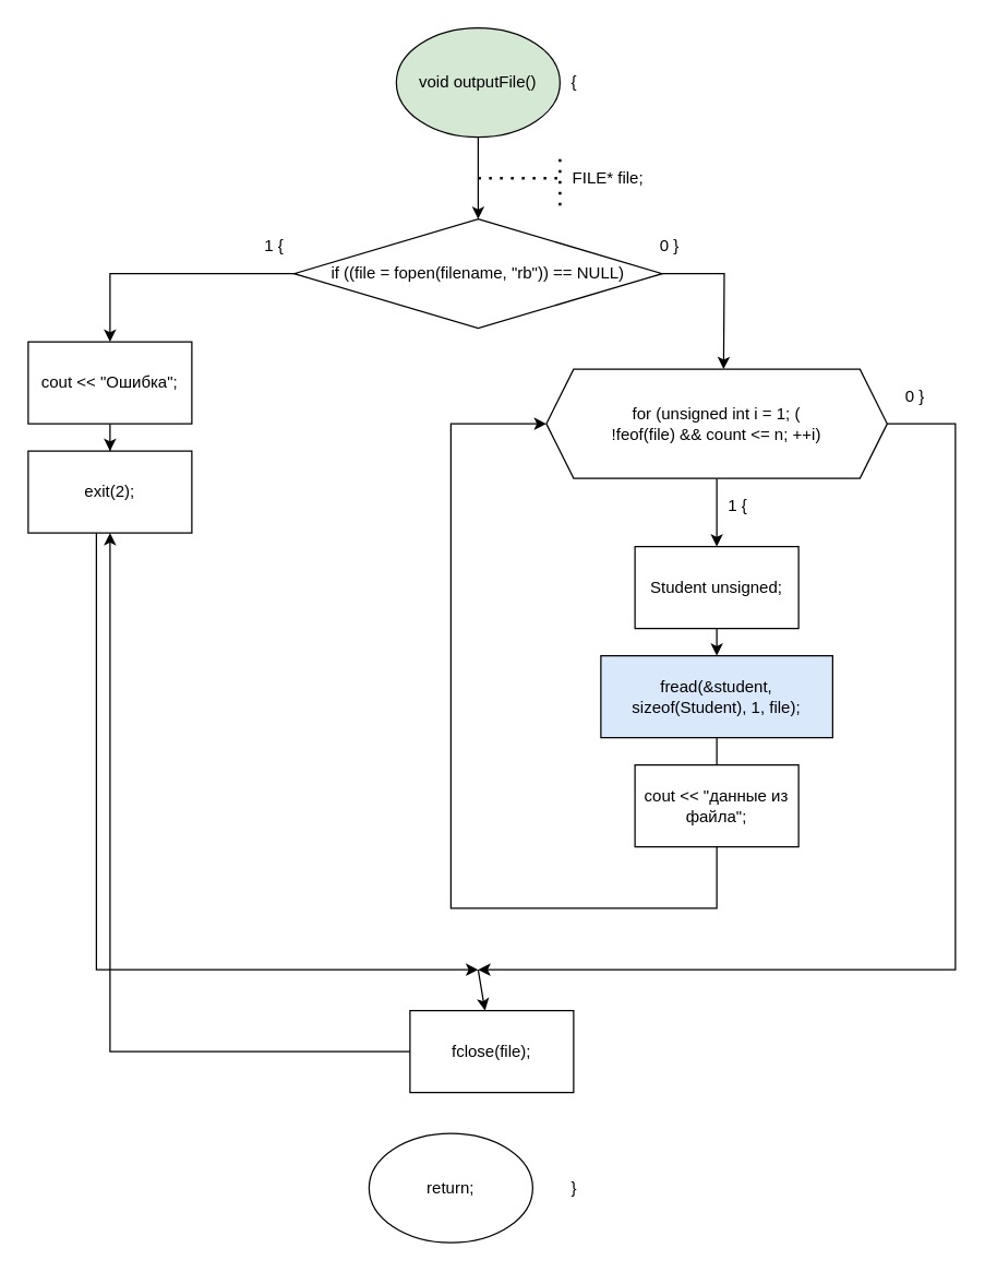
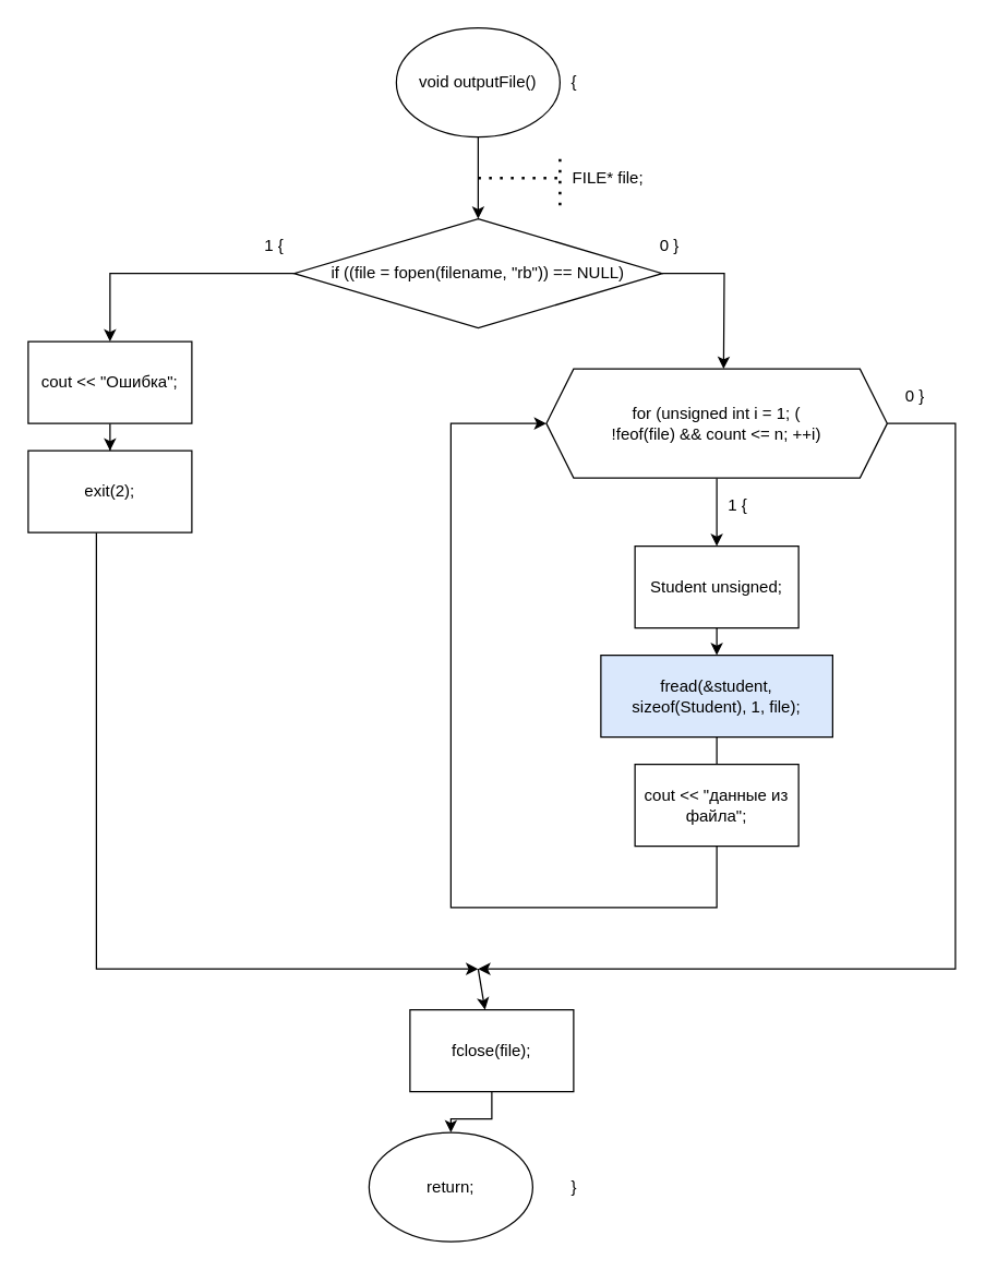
  <mxCell id="0" />
  <mxCell id="1" parent="0" />
  <mxCell id="2" style="edgeStyle=orthogonalEdgeStyle;rounded=0;orthogonalLoop=1;jettySize=auto;html=1;" edge="1" parent="1" source="3"><mxGeometry relative="1" as="geometry"><mxPoint x="350" y="160" as="targetPoint" /></mxGeometry></mxCell>
- <mxCell id="3" value="void outputFile()" style="ellipse;whiteSpace=wrap;html=1;fillColor=#d5e8d4;" vertex="1" parent="1"><mxGeometry x="290" y="20" width="120" height="80" as="geometry" /></mxCell>
+ <mxCell id="3" value="void outputFile()" style="ellipse;whiteSpace=wrap;html=1;" vertex="1" parent="1"><mxGeometry x="290" y="20" width="120" height="80" as="geometry" /></mxCell>
  <mxCell id="4" value="" style="endArrow=none;dashed=1;html=1;dashPattern=1 3;strokeWidth=2;" edge="1" parent="1"><mxGeometry width="50" height="50" relative="1" as="geometry"><mxPoint x="350" y="130" as="sourcePoint" /><mxPoint x="410" y="130" as="targetPoint" /></mxGeometry></mxCell>
  <mxCell id="5" value="FILE* file;" style="text;html=1;align=center;verticalAlign=middle;resizable=0;points=[];autosize=1;" vertex="1" parent="1"><mxGeometry x="410" y="120" width="70" height="20" as="geometry" /></mxCell>
  <mxCell id="6" value="" style="endArrow=none;dashed=1;html=1;dashPattern=1 3;strokeWidth=2;" edge="1" parent="1"><mxGeometry width="50" height="50" relative="1" as="geometry"><mxPoint x="410" y="150" as="sourcePoint" /><mxPoint x="410" y="110" as="targetPoint" /></mxGeometry></mxCell>
  <mxCell id="7" style="edgeStyle=orthogonalEdgeStyle;rounded=0;orthogonalLoop=1;jettySize=auto;html=1;" edge="1" parent="1" source="9" target="11"><mxGeometry relative="1" as="geometry"><mxPoint x="190" y="270" as="targetPoint" /></mxGeometry></mxCell>
  <mxCell id="8" style="edgeStyle=orthogonalEdgeStyle;rounded=0;orthogonalLoop=1;jettySize=auto;html=1;" edge="1" parent="1" source="9"><mxGeometry relative="1" as="geometry"><mxPoint x="530" y="270" as="targetPoint" /></mxGeometry></mxCell>
  <mxCell id="9" value="if ((file = fopen(filename, &quot;rb&quot;)) == NULL)" style="rhombus;whiteSpace=wrap;html=1;" vertex="1" parent="1"><mxGeometry x="215" y="160" width="270" height="80" as="geometry" /></mxCell>
  <mxCell id="10" value="" style="edgeStyle=orthogonalEdgeStyle;rounded=0;orthogonalLoop=1;jettySize=auto;html=1;" edge="1" parent="1" source="11" target="17"><mxGeometry relative="1" as="geometry" /></mxCell>
  <mxCell id="11" value="cout &amp;lt;&amp;lt; &quot;Ошибка&quot;;" style="rounded=0;whiteSpace=wrap;html=1;" vertex="1" parent="1"><mxGeometry x="20" y="250" width="120" height="60" as="geometry" /></mxCell>
  <mxCell id="12" value="1 {" style="text;html=1;align=center;verticalAlign=middle;resizable=0;points=[];autosize=1;" vertex="1" parent="1"><mxGeometry x="185" y="170" width="30" height="20" as="geometry" /></mxCell>
  <mxCell id="13" style="edgeStyle=orthogonalEdgeStyle;rounded=0;orthogonalLoop=1;jettySize=auto;html=1;" edge="1" parent="1" source="15" target="20"><mxGeometry relative="1" as="geometry"><mxPoint x="525" y="400" as="targetPoint" /></mxGeometry></mxCell>
  <mxCell id="14" style="edgeStyle=orthogonalEdgeStyle;rounded=0;orthogonalLoop=1;jettySize=auto;html=1;" edge="1" parent="1" source="15"><mxGeometry relative="1" as="geometry"><mxPoint x="350" y="710" as="targetPoint" /><Array as="points"><mxPoint x="700" y="310" /><mxPoint x="700" y="710" /><mxPoint x="420" y="710" /></Array></mxGeometry></mxCell>
  <mxCell id="15" value="for (unsigned int i = 1; (&lt;br&gt;!feof(file) &amp;amp;&amp;amp; count &amp;lt;= n; ++i)" style="shape=hexagon;perimeter=hexagonPerimeter2;whiteSpace=wrap;html=1;fixedSize=1;" vertex="1" parent="1"><mxGeometry x="400" y="270" width="250" height="80" as="geometry" /></mxCell>
  <mxCell id="16" style="edgeStyle=orthogonalEdgeStyle;rounded=0;orthogonalLoop=1;jettySize=auto;html=1;" edge="1" parent="1" source="17"><mxGeometry relative="1" as="geometry"><mxPoint x="350" y="710" as="targetPoint" /><Array as="points"><mxPoint x="70" y="710" /></Array></mxGeometry></mxCell>
  <mxCell id="17" value="exit(2);" style="rounded=0;whiteSpace=wrap;html=1;" vertex="1" parent="1"><mxGeometry x="20" y="330" width="120" height="60" as="geometry" /></mxCell>
  <mxCell id="18" value="1 {" style="text;html=1;align=center;verticalAlign=middle;resizable=0;points=[];autosize=1;" vertex="1" parent="1"><mxGeometry x="525" y="360" width="30" height="20" as="geometry" /></mxCell>
  <mxCell id="19" style="edgeStyle=orthogonalEdgeStyle;rounded=0;orthogonalLoop=1;jettySize=auto;html=1;" edge="1" parent="1" source="20"><mxGeometry relative="1" as="geometry"><mxPoint x="525" y="480" as="targetPoint" /></mxGeometry></mxCell>
  <mxCell id="20" value="Student unsigned;" style="rounded=0;whiteSpace=wrap;html=1;" vertex="1" parent="1"><mxGeometry x="465" y="400" width="120" height="60" as="geometry" /></mxCell>
  <mxCell id="21" style="edgeStyle=orthogonalEdgeStyle;rounded=0;orthogonalLoop=1;jettySize=auto;html=1;entryX=0;entryY=0.5;entryDx=0;entryDy=0;" edge="1" parent="1" source="22" target="15"><mxGeometry relative="1" as="geometry"><mxPoint x="350" y="300" as="targetPoint" /><Array as="points"><mxPoint x="525" y="665" /><mxPoint x="330" y="665" /><mxPoint x="330" y="310" /></Array></mxGeometry></mxCell>
  <mxCell id="22" value="fread(&amp;amp;student, sizeof(Student), 1, file);" style="rounded=0;whiteSpace=wrap;html=1;fillColor=#dae8fc;" vertex="1" parent="1"><mxGeometry x="440" y="480" width="170" height="60" as="geometry" /></mxCell>
  <mxCell id="23" value="0 }" style="text;html=1;align=center;verticalAlign=middle;resizable=0;points=[];autosize=1;" vertex="1" parent="1"><mxGeometry x="655" y="280" width="30" height="20" as="geometry" /></mxCell>
  <mxCell id="24" value="0 }" style="text;html=1;align=center;verticalAlign=middle;resizable=0;points=[];autosize=1;" vertex="1" parent="1"><mxGeometry x="475" y="170" width="30" height="20" as="geometry" /></mxCell>
  <mxCell id="25" value="" style="endArrow=classic;html=1;" edge="1" parent="1" target="27"><mxGeometry width="50" height="50" relative="1" as="geometry"><mxPoint x="350" y="710" as="sourcePoint" /><mxPoint x="350" y="750" as="targetPoint" /></mxGeometry></mxCell>
- <mxCell id="26" style="edgeStyle=orthogonalEdgeStyle;rounded=0;orthogonalLoop=1;jettySize=auto;html=1;" edge="1" parent="1" source="27" target="17"><mxGeometry relative="1" as="geometry"><mxPoint x="350" y="820" as="targetPoint" /></mxGeometry></mxCell>
+ <mxCell id="26" style="edgeStyle=orthogonalEdgeStyle;rounded=0;orthogonalLoop=1;jettySize=auto;html=1;" edge="1" parent="1" source="27" target="28"><mxGeometry relative="1" as="geometry"><mxPoint x="350" y="820" as="targetPoint" /></mxGeometry></mxCell>
  <mxCell id="27" value="fclose(file);" style="rounded=0;whiteSpace=wrap;html=1;" vertex="1" parent="1"><mxGeometry x="300" y="740" width="120" height="60" as="geometry" /></mxCell>
  <mxCell id="28" value="return;" style="ellipse;whiteSpace=wrap;html=1;" vertex="1" parent="1"><mxGeometry x="270" y="830" width="120" height="80" as="geometry" /></mxCell>
  <mxCell id="29" value="}" style="text;html=1;align=center;verticalAlign=middle;resizable=0;points=[];autosize=1;" vertex="1" parent="1"><mxGeometry x="410" y="860" width="20" height="20" as="geometry" /></mxCell>
  <mxCell id="30" value="{" style="text;html=1;align=center;verticalAlign=middle;resizable=0;points=[];autosize=1;" vertex="1" parent="1"><mxGeometry x="410" y="50" width="20" height="20" as="geometry" /></mxCell>
  <mxCell id="31" value="cout &amp;lt;&amp;lt; &quot;данные из файла&quot;;" style="rounded=0;whiteSpace=wrap;html=1;" vertex="1" parent="1"><mxGeometry x="465" y="560" width="120" height="60" as="geometry" /></mxCell>
